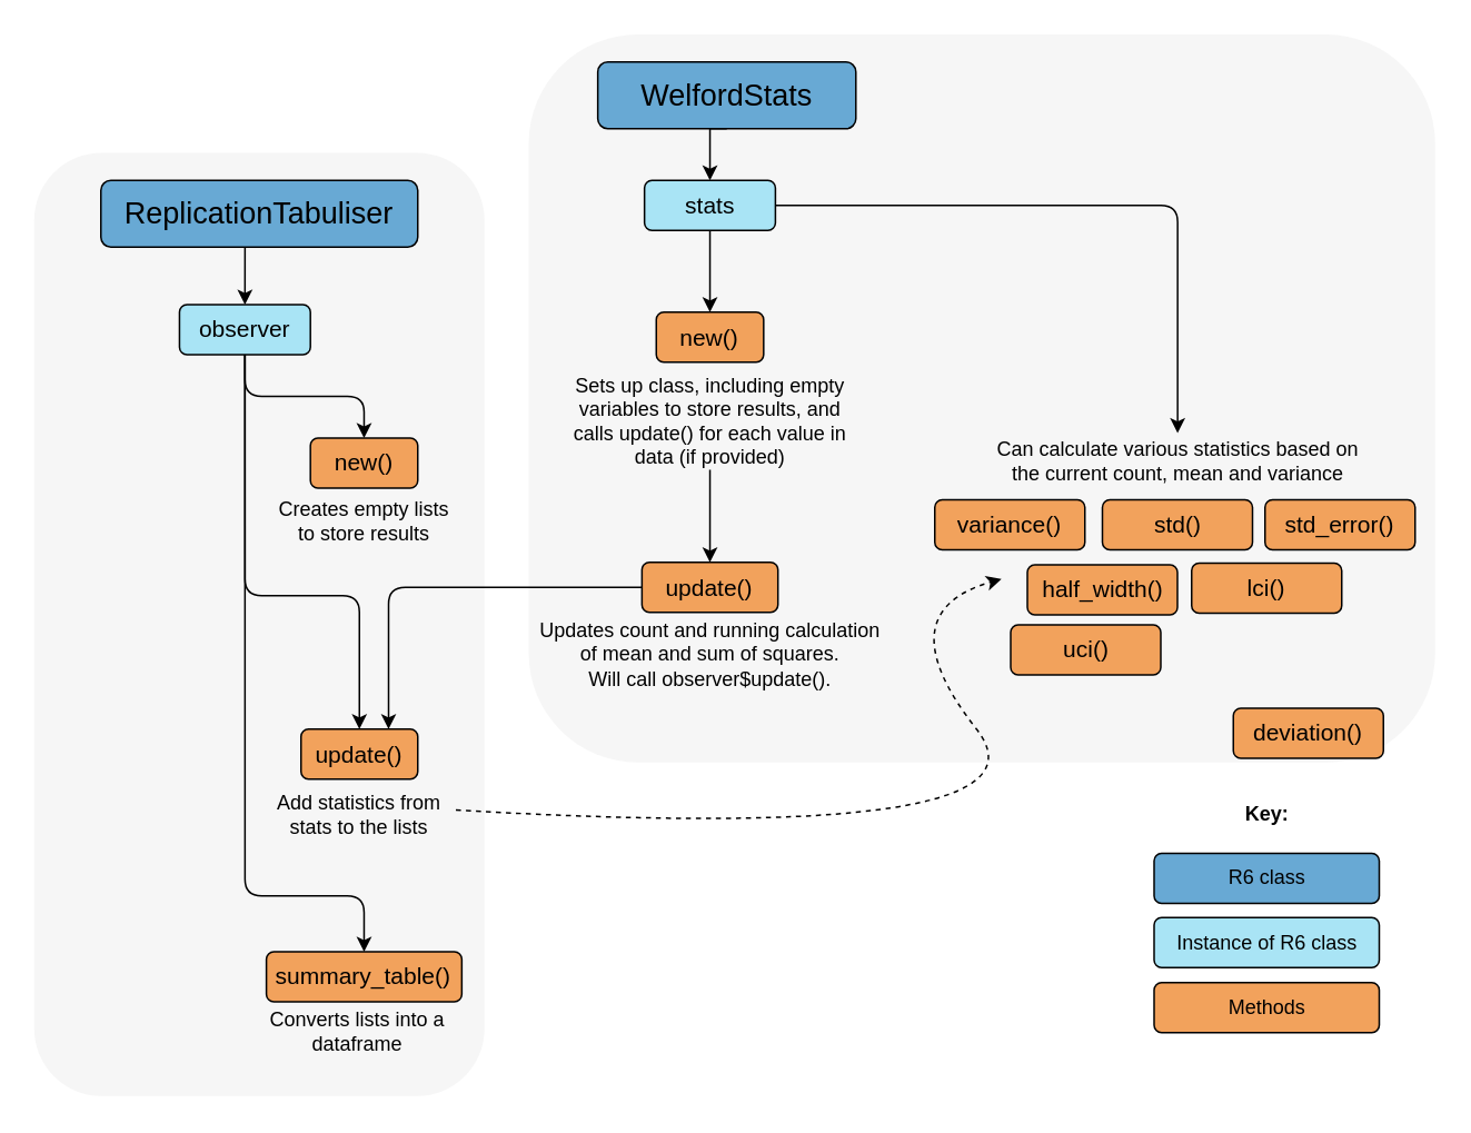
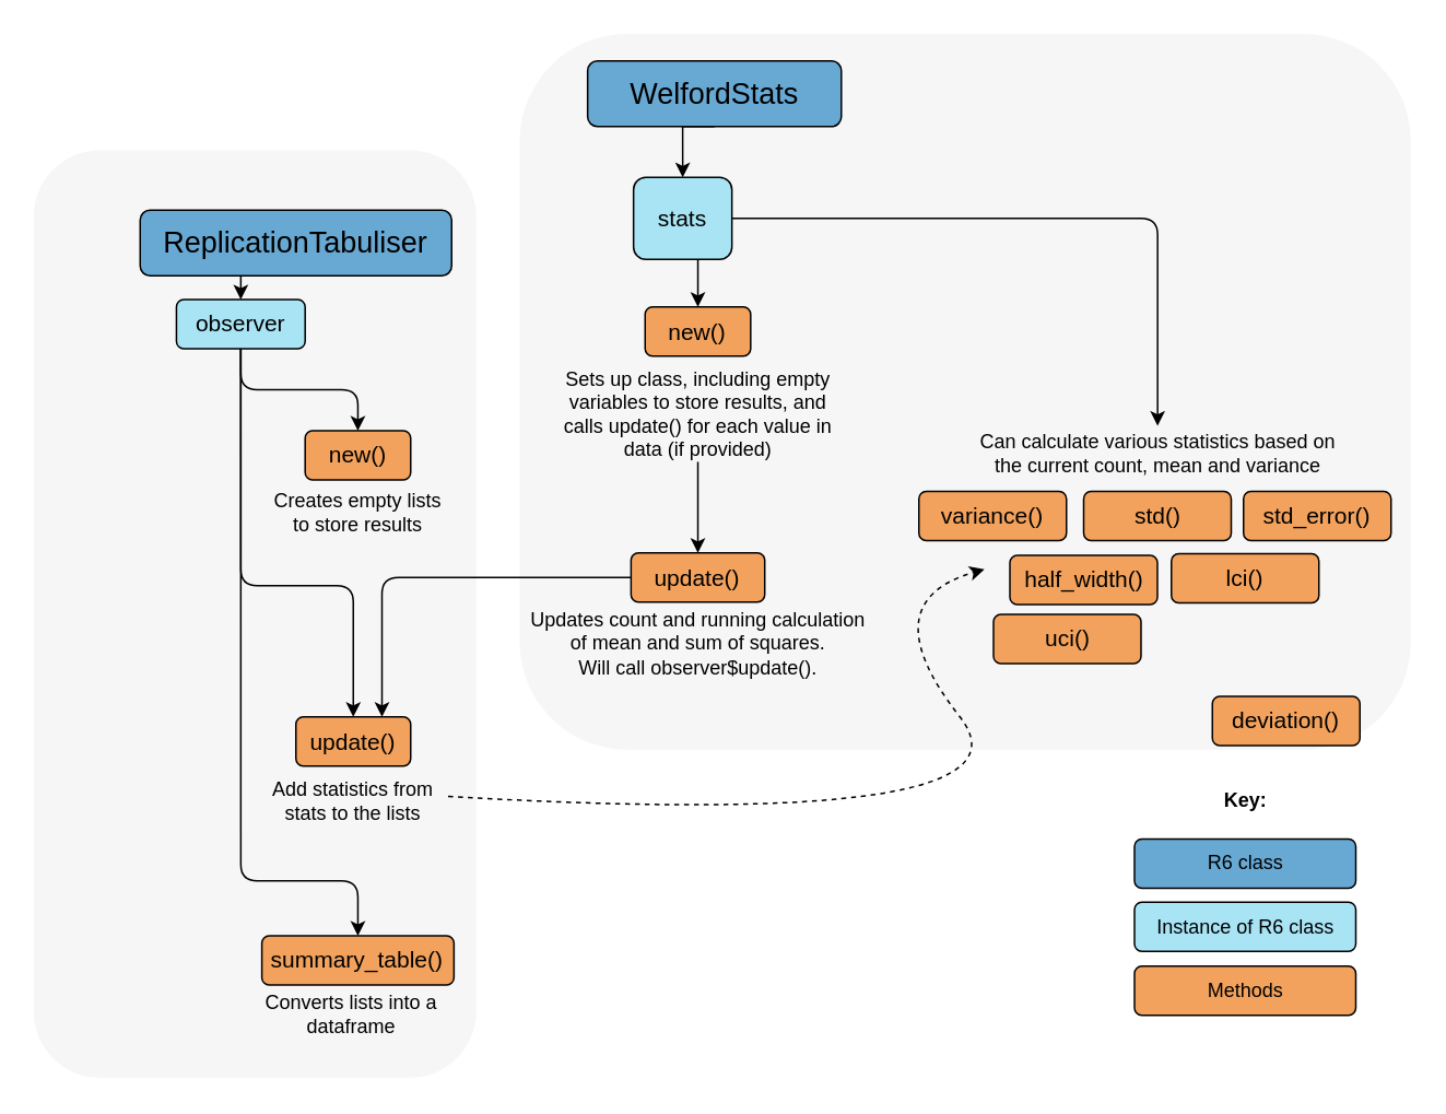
  <mxCell id="0" />
  <mxCell id="1" parent="0" />
  <mxCell id="2" value="" style="rounded=1;whiteSpace=wrap;html=1;strokeColor=none;fillColor=#EEEEEE;fontStyle=1;opacity=50;" parent="1" vertex="1"><mxGeometry x="316.5" y="20" width="543.5" height="436.5" as="geometry" /></mxCell>
  <mxCell id="3" value="" style="rounded=1;whiteSpace=wrap;html=1;strokeColor=none;fillColor=#EEEEEE;fontStyle=1;opacity=50;" parent="1" vertex="1"><mxGeometry x="20" y="91" width="270" height="565.5" as="geometry" /></mxCell>
  <mxCell id="4" style="edgeStyle=orthogonalEdgeStyle;rounded=0;orthogonalLoop=1;jettySize=auto;html=1;exitX=0.5;exitY=1;exitDx=0;exitDy=0;entryX=0.5;entryY=0;entryDx=0;entryDy=0;" parent="1" source="5" target="16" edge="1"><mxGeometry relative="1" as="geometry" /></mxCell>
  <mxCell id="5" value="&lt;font style=&quot;font-size: 18px;&quot;&gt;WelfordStats&lt;/font&gt;" style="rounded=1;whiteSpace=wrap;html=1;fillColor=#68A9D4;" parent="1" vertex="1"><mxGeometry x="357.94" y="36.5" width="154.75" height="40" as="geometry" /></mxCell>
  <mxCell id="6" value="Key:" style="text;html=1;align=center;verticalAlign=middle;whiteSpace=wrap;rounded=1;fontStyle=1;" parent="1" vertex="1"><mxGeometry x="736.5" y="475.5" width="45" height="25" as="geometry" /></mxCell>
  <mxCell id="7" value="Methods" style="rounded=1;whiteSpace=wrap;html=1;fillColor=#F2A25C;" parent="1" vertex="1"><mxGeometry x="691.5" y="588.5" width="135" height="30" as="geometry" /></mxCell>
  <mxCell id="8" value="Instance of R6 class" style="rounded=1;whiteSpace=wrap;html=1;fillColor=#A9E4F5;" parent="1" vertex="1"><mxGeometry x="691.5" y="549.5" width="135" height="30" as="geometry" /></mxCell>
  <mxCell id="9" value="R6 class" style="rounded=1;whiteSpace=wrap;html=1;fillColor=#68A9D4;" parent="1" vertex="1"><mxGeometry x="691.5" y="511" width="135" height="30" as="geometry" /></mxCell>
  <mxCell id="10" value="" style="curved=1;endArrow=classic;html=1;rounded=1;dashed=1;exitX=1;exitY=0;exitDx=0;exitDy=0;" parent="1" edge="1"><mxGeometry width="50" height="50" relative="1" as="geometry"><mxPoint x="272.82" y="485" as="sourcePoint" /><mxPoint x="600" y="346.5" as="targetPoint" /><Array as="points"><mxPoint x="640" y="506.5" /><mxPoint x="530" y="366.5" /></Array></mxGeometry></mxCell>
  <mxCell id="11" value="&lt;font style=&quot;font-size: 14px;&quot;&gt;new()&lt;/font&gt;" style="rounded=1;whiteSpace=wrap;html=1;fillColor=#F2A25C;" parent="1" vertex="1"><mxGeometry x="393.01" y="186.5" width="64.37" height="30" as="geometry" /></mxCell>
  <mxCell id="12" style="edgeStyle=orthogonalEdgeStyle;rounded=1;orthogonalLoop=1;jettySize=auto;html=1;exitX=0;exitY=0.5;exitDx=0;exitDy=0;entryX=0.75;entryY=0;entryDx=0;entryDy=0;curved=0;" parent="1" source="13" target="36" edge="1"><mxGeometry relative="1" as="geometry" /></mxCell>
  <mxCell id="13" value="&lt;font style=&quot;font-size: 14px;&quot;&gt;update()&lt;/font&gt;" style="rounded=1;whiteSpace=wrap;html=1;fillColor=#F2A25C;" parent="1" vertex="1"><mxGeometry x="384.41" y="336.5" width="81.56" height="30" as="geometry" /></mxCell>
  <mxCell id="14" style="edgeStyle=orthogonalEdgeStyle;rounded=0;orthogonalLoop=1;jettySize=auto;html=1;exitX=0.5;exitY=1;exitDx=0;exitDy=0;entryX=0.5;entryY=0;entryDx=0;entryDy=0;" parent="1" source="16" target="11" edge="1"><mxGeometry relative="1" as="geometry" /></mxCell>
  <mxCell id="15" style="edgeStyle=orthogonalEdgeStyle;rounded=1;orthogonalLoop=1;jettySize=auto;html=1;exitX=1;exitY=0.5;exitDx=0;exitDy=0;curved=0;" parent="1" source="16" edge="1" target="27"><mxGeometry relative="1" as="geometry"><mxPoint x="710" y="176.5" as="targetPoint" /></mxGeometry></mxCell>
- <mxCell id="16" value="&lt;font style=&quot;font-size: 14px;&quot;&gt;stats&lt;/font&gt;" style="rounded=1;whiteSpace=wrap;html=1;fillColor=#A9E4F5;" parent="1" vertex="1"><mxGeometry x="385.94" y="107.5" width="78.5" height="30" as="geometry" /></mxCell>
+ <mxCell id="16" value="&lt;font style=&quot;font-size: 14px;&quot;&gt;stats&lt;/font&gt;" style="rounded=1;whiteSpace=wrap;html=1;fillColor=#A9E4F5;" parent="1" vertex="1"><mxGeometry x="385.94" y="107.5" width="60" height="50" as="geometry" /></mxCell>
  <mxCell id="17" style="edgeStyle=orthogonalEdgeStyle;rounded=0;orthogonalLoop=1;jettySize=auto;html=1;exitX=0.5;exitY=1;exitDx=0;exitDy=0;" edge="1" parent="1" source="18" target="13"><mxGeometry relative="1" as="geometry" /></mxCell>
  <mxCell id="18" value="Sets up class, including empty variables to store results, and calls update() for each value in data (if provided)" style="text;html=1;align=center;verticalAlign=middle;whiteSpace=wrap;rounded=1;" parent="1" vertex="1"><mxGeometry x="337.69" y="222.5" width="175" height="58.5" as="geometry" /></mxCell>
  <mxCell id="19" value="Updates count and running calculation of mean and sum of squares.&lt;div&gt;Will call observer$update().&lt;/div&gt;" style="text;html=1;align=center;verticalAlign=middle;whiteSpace=wrap;rounded=1;" parent="1" vertex="1"><mxGeometry x="316.5" y="366.5" width="217.38" height="50" as="geometry" /></mxCell>
  <mxCell id="20" value="&lt;span style=&quot;font-size: 14px;&quot;&gt;variance()&lt;/span&gt;" style="rounded=1;whiteSpace=wrap;html=1;fillColor=#F2A25C;" parent="1" vertex="1"><mxGeometry x="560" y="299" width="90" height="30" as="geometry" /></mxCell>
  <mxCell id="21" value="&lt;span style=&quot;font-size: 14px;&quot;&gt;std()&lt;/span&gt;" style="rounded=1;whiteSpace=wrap;html=1;fillColor=#F2A25C;" parent="1" vertex="1"><mxGeometry x="660.5" y="299" width="90" height="30" as="geometry" /></mxCell>
  <mxCell id="22" value="&lt;span style=&quot;font-size: 14px;&quot;&gt;std_error()&lt;/span&gt;" style="rounded=1;whiteSpace=wrap;html=1;fillColor=#F2A25C;" parent="1" vertex="1"><mxGeometry x="758" y="299" width="90" height="30" as="geometry" /></mxCell>
  <mxCell id="23" value="&lt;span style=&quot;font-size: 14px;&quot;&gt;half_width()&lt;/span&gt;" style="rounded=1;whiteSpace=wrap;html=1;fillColor=#F2A25C;" parent="1" vertex="1"><mxGeometry x="615.5" y="338" width="90" height="30" as="geometry" /></mxCell>
  <mxCell id="24" value="&lt;span style=&quot;font-size: 14px;&quot;&gt;lci()&lt;/span&gt;" style="rounded=1;whiteSpace=wrap;html=1;fillColor=#F2A25C;" parent="1" vertex="1"><mxGeometry x="714" y="337" width="90" height="30" as="geometry" /></mxCell>
  <mxCell id="25" value="&lt;span style=&quot;font-size: 14px;&quot;&gt;uci()&lt;/span&gt;" style="rounded=1;whiteSpace=wrap;html=1;fillColor=#F2A25C;" parent="1" vertex="1"><mxGeometry x="605.5" y="374" width="90" height="30" as="geometry" /></mxCell>
  <mxCell id="26" value="&lt;span style=&quot;font-size: 14px;&quot;&gt;deviation()&lt;/span&gt;" style="rounded=1;whiteSpace=wrap;html=1;fillColor=#F2A25C;" parent="1" vertex="1"><mxGeometry x="739" y="424" width="90" height="30" as="geometry" /></mxCell>
  <mxCell id="27" value="Can calculate various statistics based on the current count, mean and variance" style="text;html=1;align=center;verticalAlign=middle;whiteSpace=wrap;rounded=1;" parent="1" vertex="1"><mxGeometry x="590.75" y="259" width="229.5" height="33" as="geometry" /></mxCell>
  <mxCell id="28" style="edgeStyle=orthogonalEdgeStyle;rounded=0;orthogonalLoop=1;jettySize=auto;html=1;exitX=0.5;exitY=1;exitDx=0;exitDy=0;entryX=0.5;entryY=0;entryDx=0;entryDy=0;" parent="1" source="29" target="33" edge="1"><mxGeometry relative="1" as="geometry" /></mxCell>
- <mxCell id="29" value="&lt;font style=&quot;font-size: 18px;&quot;&gt;ReplicationTabuliser&lt;/font&gt;" style="rounded=1;whiteSpace=wrap;html=1;fillColor=#68A9D4;" parent="1" vertex="1"><mxGeometry x="60" y="107.5" width="190" height="40" as="geometry" /></mxCell>
+ <mxCell id="29" value="&lt;font style=&quot;font-size: 18px;&quot;&gt;ReplicationTabuliser&lt;/font&gt;" style="rounded=1;whiteSpace=wrap;html=1;fillColor=#68A9D4;" parent="1" vertex="1"><mxGeometry x="85" y="127.5" width="190" height="40" as="geometry" /></mxCell>
  <mxCell id="30" style="edgeStyle=orthogonalEdgeStyle;shape=connector;curved=0;rounded=1;orthogonalLoop=1;jettySize=auto;html=1;exitX=0.5;exitY=1;exitDx=0;exitDy=0;entryX=0.5;entryY=0;entryDx=0;entryDy=0;strokeColor=default;align=center;verticalAlign=middle;fontFamily=Helvetica;fontSize=11;fontColor=default;labelBackgroundColor=default;endArrow=classic;" parent="1" source="33" target="34" edge="1"><mxGeometry relative="1" as="geometry" /></mxCell>
  <mxCell id="31" style="edgeStyle=orthogonalEdgeStyle;shape=connector;curved=0;rounded=1;orthogonalLoop=1;jettySize=auto;html=1;exitX=0.5;exitY=1;exitDx=0;exitDy=0;entryX=0.5;entryY=0;entryDx=0;entryDy=0;strokeColor=default;align=center;verticalAlign=middle;fontFamily=Helvetica;fontSize=11;fontColor=default;labelBackgroundColor=default;endArrow=classic;" parent="1" source="33" target="36" edge="1"><mxGeometry relative="1" as="geometry"><Array as="points"><mxPoint x="146" y="356.5" /><mxPoint x="215" y="356.5" /></Array></mxGeometry></mxCell>
  <mxCell id="32" style="edgeStyle=orthogonalEdgeStyle;shape=connector;curved=0;rounded=1;orthogonalLoop=1;jettySize=auto;html=1;exitX=0.5;exitY=1;exitDx=0;exitDy=0;entryX=0.5;entryY=0;entryDx=0;entryDy=0;strokeColor=default;align=center;verticalAlign=middle;fontFamily=Helvetica;fontSize=11;fontColor=default;labelBackgroundColor=default;endArrow=classic;" parent="1" source="33" target="38" edge="1"><mxGeometry relative="1" as="geometry"><Array as="points"><mxPoint x="146" y="536.5" /><mxPoint x="218" y="536.5" /></Array></mxGeometry></mxCell>
  <mxCell id="33" value="&lt;font style=&quot;font-size: 14px;&quot;&gt;observer&lt;/font&gt;" style="rounded=1;whiteSpace=wrap;html=1;fillColor=#A9E4F5;" parent="1" vertex="1"><mxGeometry x="107.13" y="182" width="78.5" height="30" as="geometry" /></mxCell>
  <mxCell id="34" value="&lt;font style=&quot;font-size: 14px;&quot;&gt;new()&lt;/font&gt;" style="rounded=1;whiteSpace=wrap;html=1;fillColor=#F2A25C;" parent="1" vertex="1"><mxGeometry x="185.63" y="262" width="64.37" height="30" as="geometry" /></mxCell>
  <mxCell id="35" value="Creates empty lists to store results" style="text;html=1;align=center;verticalAlign=middle;whiteSpace=wrap;rounded=1;" parent="1" vertex="1"><mxGeometry x="162.82" y="292" width="110" height="40" as="geometry" /></mxCell>
  <mxCell id="36" value="&lt;font style=&quot;font-size: 14px;&quot;&gt;update()&lt;/font&gt;" style="rounded=1;whiteSpace=wrap;html=1;fillColor=#F2A25C;" parent="1" vertex="1"><mxGeometry x="180" y="436.5" width="70" height="30" as="geometry" /></mxCell>
  <mxCell id="37" value="Add statistics from stats to the lists" style="text;html=1;align=center;verticalAlign=middle;whiteSpace=wrap;rounded=1;" parent="1" vertex="1"><mxGeometry x="160" y="468" width="110" height="40" as="geometry" /></mxCell>
  <mxCell id="38" value="&lt;font style=&quot;font-size: 14px;&quot;&gt;summary_table()&lt;/font&gt;" style="rounded=1;whiteSpace=wrap;html=1;fillColor=#F2A25C;" parent="1" vertex="1"><mxGeometry x="159.23" y="570" width="117.18" height="30" as="geometry" /></mxCell>
  <mxCell id="39" value="Converts lists into a dataframe" style="text;html=1;align=center;verticalAlign=middle;whiteSpace=wrap;rounded=1;" parent="1" vertex="1"><mxGeometry x="159.23" y="597" width="110" height="41.5" as="geometry" /></mxCell>
